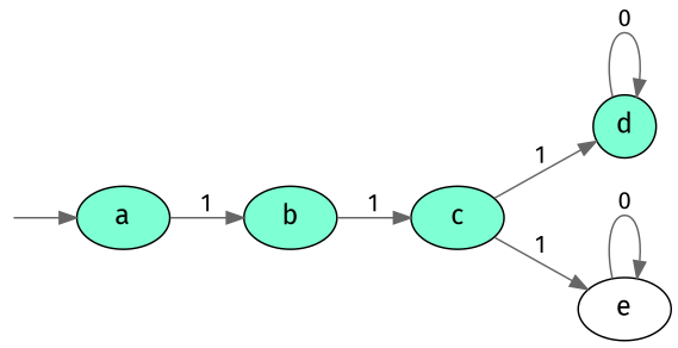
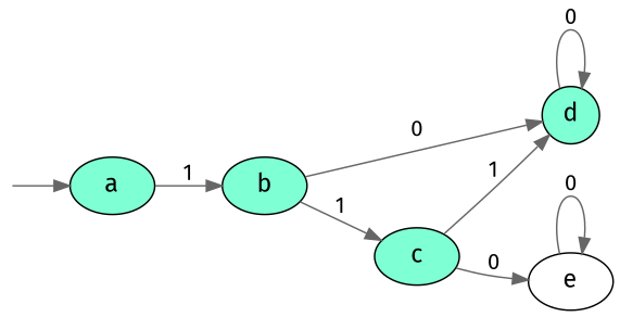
  digraph {
    compound=true
    fontname="Fira Sans"
    fontsize=10
    nodesep=0.5
    rankdir=LR
    ranksep=0.5
    node [fontname="Fira Sans" fontsize=16 shape=ellipse style=filled fillcolor=aquamarine]
    edge [color=gray40 fontname="Fira Sans"]
    ia [shape=point style=invis fillcolor=""]
    a
    b
    d [shape=circle]
    e [fillcolor=white]
    c
    ia -> a
    a -> b [label=1]
+   b -> d [label=0]
    b -> c [label=1]
    d -> d [label=0]
    e -> e [label=0]
    c -> d [label=1]
-   c -> e [label=1]
+   c -> e [label=0]
  }
